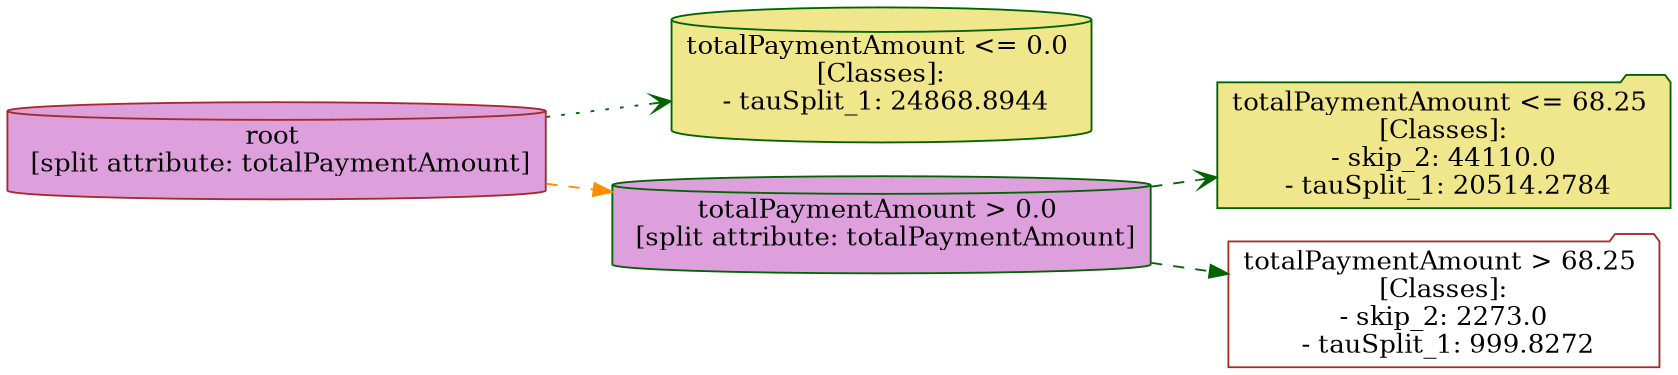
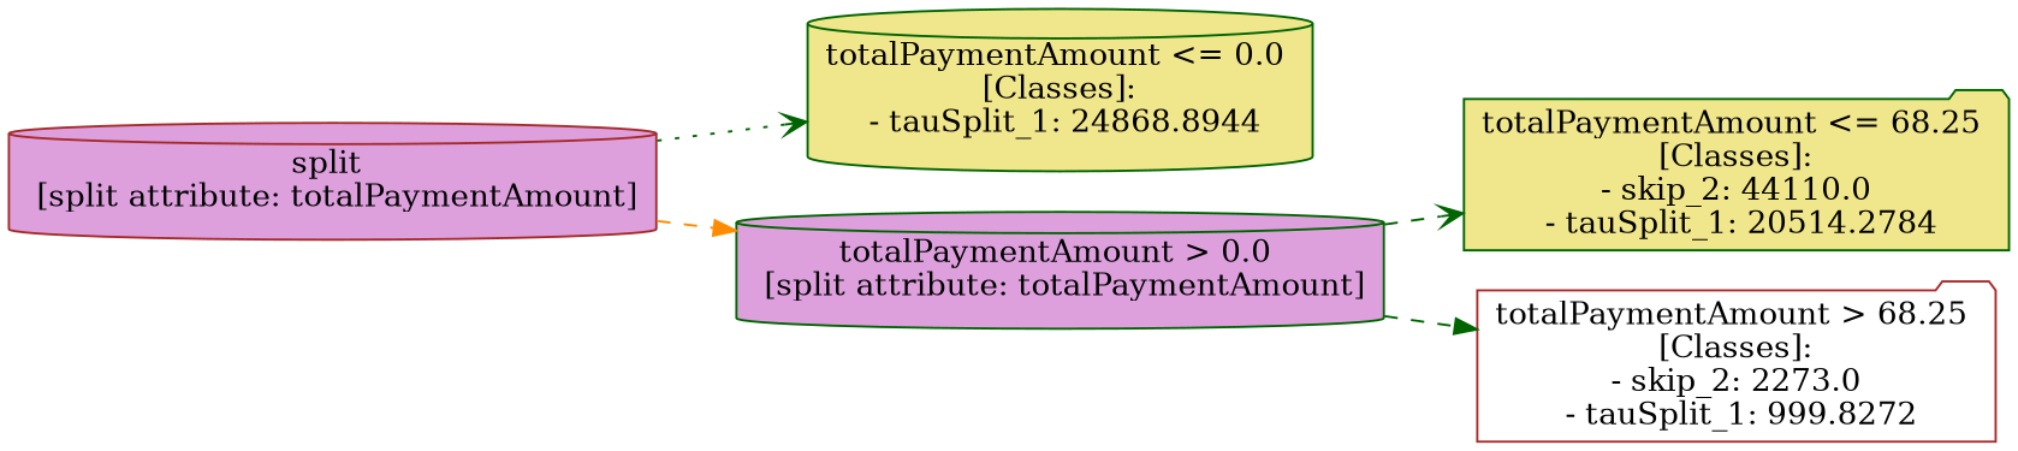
  digraph {
    rankdir=LR
    node [style=filled fillcolor=plum color=darkgreen shape=cylinder]
    edge [color=darkgreen style=dashed arrowhead=vee]
-   n1 [label="root \n [split attribute: totalPaymentAmount]" color=brown]
+   n1 [label="split \n [split attribute: totalPaymentAmount]" color=brown]
    n2 [label="totalPaymentAmount <= 0.0 \n [Classes]: \n - tauSplit_1: 24868.8944" fillcolor=khaki]
    n3 [label="totalPaymentAmount > 0.0 \n [split attribute: totalPaymentAmount]"]
    n4 [label="totalPaymentAmount <= 68.25 \n [Classes]: \n - skip_2: 44110.0 \n - tauSplit_1: 20514.2784" fillcolor=khaki shape=folder]
    n5 [label="totalPaymentAmount > 68.25 \n [Classes]: \n - skip_2: 2273.0 \n - tauSplit_1: 999.8272" fillcolor=white color=brown shape=folder]
    n1 -> n2 [style=dotted]
    n1 -> n3 [color=darkorange arrowhead=normal]
    n3 -> n4
    n3 -> n5 [arrowhead=normal]
  }
